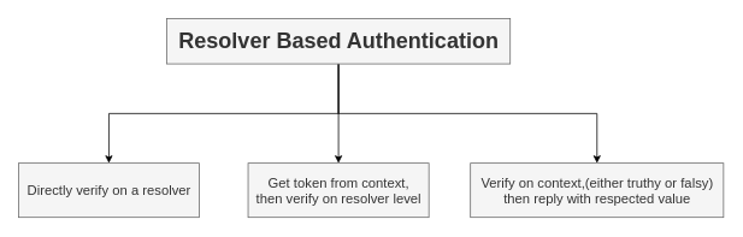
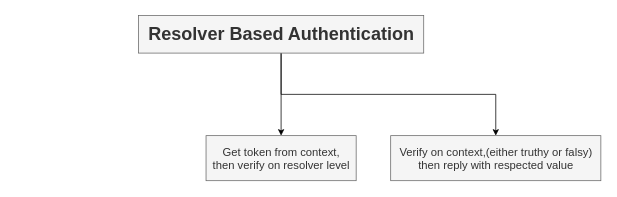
  <mxCell id="0" />
  <mxCell id="1" parent="0" />
  <mxCell id="2" style="edgeStyle=orthogonalEdgeStyle;rounded=0;orthogonalLoop=1;jettySize=auto;html=1;strokeColor=#000000;" edge="1" parent="1" source="5" target="7"><mxGeometry relative="1" as="geometry" /></mxCell>
- <mxCell id="3" style="edgeStyle=orthogonalEdgeStyle;rounded=0;orthogonalLoop=1;jettySize=auto;html=1;entryX=0.5;entryY=0;entryDx=0;entryDy=0;strokeColor=#000000;" edge="1" parent="1" source="5" target="6"><mxGeometry relative="1" as="geometry" /></mxCell>
  <mxCell id="4" style="edgeStyle=orthogonalEdgeStyle;rounded=0;orthogonalLoop=1;jettySize=auto;html=1;entryX=0.5;entryY=0;entryDx=0;entryDy=0;strokeColor=#000000;" edge="1" parent="1" source="5" target="8"><mxGeometry relative="1" as="geometry" /></mxCell>
  <mxCell id="5" value="&lt;h1&gt;Resolver Based Authentication&lt;/h1&gt;" style="html=1;fillColor=#f5f5f5;strokeColor=#666666;fontColor=#333333;" vertex="1" parent="1"><mxGeometry x="184" y="20" width="380" height="50" as="geometry" /></mxCell>
- <mxCell id="6" value="&lt;span style=&quot;font-size: 15px&quot;&gt;Directly verify on a resolver&lt;/span&gt;" style="html=1;fillColor=#f5f5f5;strokeColor=#666666;fontColor=#333333;" vertex="1" parent="1"><mxGeometry x="20" y="180" width="200" height="60" as="geometry" /></mxCell>
  <mxCell id="7" value="&lt;span style=&quot;font-size: 15px&quot;&gt;Get token from context, &lt;br&gt;then verify on resolver level&lt;/span&gt;" style="html=1;fillColor=#f5f5f5;strokeColor=#666666;fontColor=#333333;" vertex="1" parent="1"><mxGeometry x="274" y="180" width="200" height="60" as="geometry" /></mxCell>
  <mxCell id="8" value="&lt;span style=&quot;font-size: 15px&quot;&gt;Verify on context,(either truthy or falsy)&lt;br&gt;then reply with respected value&lt;br&gt;&lt;/span&gt;" style="html=1;fillColor=#f5f5f5;strokeColor=#666666;fontColor=#333333;" vertex="1" parent="1"><mxGeometry x="520" y="180" width="280" height="60" as="geometry" /></mxCell>
